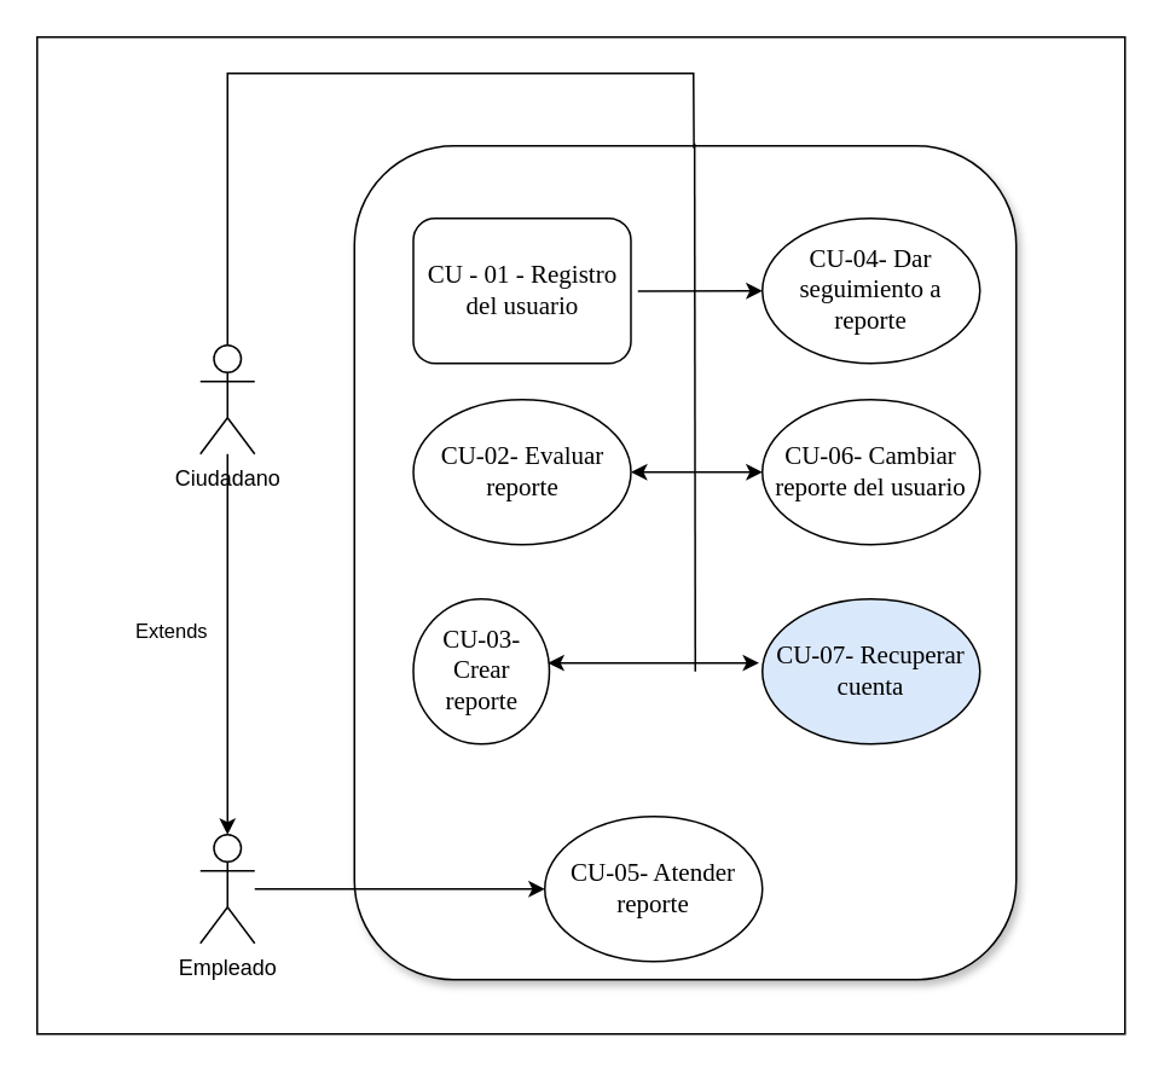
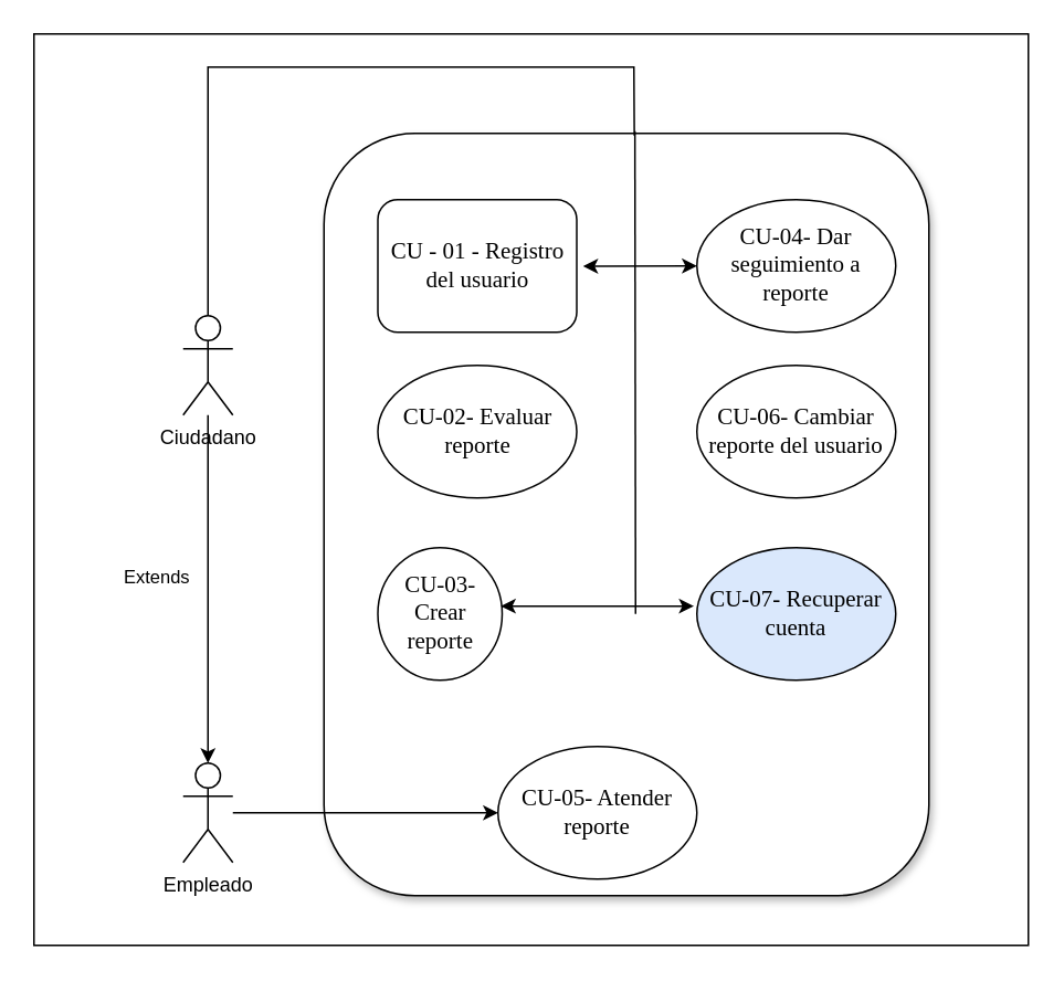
  <mxCell id="0" />
  <mxCell id="1" parent="0" />
  <mxCell id="2" value="" style="rounded=0;whiteSpace=wrap;html=1;" vertex="1" parent="1"><mxGeometry x="20" y="20" width="600" height="550" as="geometry" /></mxCell>
  <mxCell id="3" value="" style="rounded=1;whiteSpace=wrap;html=1;shadow=1;" vertex="1" parent="1"><mxGeometry x="195" y="80" width="365" height="460" as="geometry" /></mxCell>
  <mxCell id="4" value="" style="edgeStyle=orthogonalEdgeStyle;rounded=0;orthogonalLoop=1;jettySize=auto;html=1;entryX=0;entryY=0.5;entryDx=0;entryDy=0;" edge="1" parent="1" source="5" target="13"><mxGeometry relative="1" as="geometry" /></mxCell>
  <mxCell id="5" value="Empleado" style="shape=umlActor;verticalLabelPosition=bottom;verticalAlign=top;html=1;outlineConnect=0;" vertex="1" parent="1"><mxGeometry x="110" y="460" width="30" height="60" as="geometry" /></mxCell>
  <mxCell id="6" style="edgeStyle=orthogonalEdgeStyle;rounded=0;orthogonalLoop=1;jettySize=auto;html=1;" edge="1" parent="1" source="8" target="5"><mxGeometry relative="1" as="geometry" /></mxCell>
  <mxCell id="7" value="Extends" style="edgeLabel;html=1;align=center;verticalAlign=middle;resizable=0;points=[];" vertex="1" connectable="0" parent="6"><mxGeometry x="-0.067" y="-1" relative="1" as="geometry"><mxPoint x="-31" y="-1" as="offset" /></mxGeometry></mxCell>
  <mxCell id="8" value="Ciudadano" style="shape=umlActor;verticalLabelPosition=bottom;verticalAlign=top;html=1;outlineConnect=0;" vertex="1" parent="1"><mxGeometry x="110" y="190" width="30" height="60" as="geometry" /></mxCell>
  <mxCell id="9" value="&lt;font face=&quot;Times New Roman&quot; style=&quot;font-size: 14px;&quot;&gt;CU - 01 - Registro del usuario&lt;/font&gt;" style="whiteSpace=wrap;html=1;rounded=1;" vertex="1" parent="1"><mxGeometry x="227.5" y="120" width="120" height="80" as="geometry" /></mxCell>
  <mxCell id="10" value="&lt;font style=&quot;font-size: 14px;&quot; face=&quot;Times New Roman&quot;&gt;&lt;span style=&quot;color: black;&quot; lang=&quot;ES&quot;&gt;CU-02- Evaluar reporte &lt;/span&gt;&lt;/font&gt;" style="ellipse;whiteSpace=wrap;html=1;" vertex="1" parent="1"><mxGeometry x="227.5" y="220" width="120" height="80" as="geometry" /></mxCell>
  <mxCell id="11" value="&lt;font style=&quot;font-size: 14px;&quot; face=&quot;Times New Roman&quot;&gt;&lt;span style=&quot;color: black;&quot; lang=&quot;ES&quot;&gt;CU-03- Crear reporte &lt;/span&gt;&lt;/font&gt;" style="ellipse;whiteSpace=wrap;html=1;" vertex="1" parent="1"><mxGeometry x="227.5" y="330" width="75" height="80" as="geometry" /></mxCell>
  <mxCell id="12" value="&lt;font face=&quot;Times New Roman&quot; style=&quot;font-size: 14px;&quot;&gt;&lt;span style=&quot;color: black;&quot; lang=&quot;ES&quot;&gt;CU-04- Dar seguimiento a reporte&lt;/span&gt;&lt;/font&gt;" style="ellipse;whiteSpace=wrap;html=1;" vertex="1" parent="1"><mxGeometry x="420" y="120" width="120" height="80" as="geometry" /></mxCell>
  <mxCell id="13" value="&lt;font style=&quot;font-size: 14px;&quot; face=&quot;Times New Roman&quot;&gt;&lt;span style=&quot;color: black;&quot; lang=&quot;ES&quot;&gt;CU-05- Atender reporte &lt;/span&gt;&lt;/font&gt;" style="ellipse;whiteSpace=wrap;html=1;" vertex="1" parent="1"><mxGeometry x="300" y="450" width="120" height="80" as="geometry" /></mxCell>
  <mxCell id="14" value="&lt;font face=&quot;Times New Roman&quot; style=&quot;font-size: 14px;&quot;&gt;&lt;span style=&quot;color: black;&quot; lang=&quot;ES&quot;&gt;CU-06- Cambiar reporte del usuario&lt;/span&gt;&lt;/font&gt;" style="ellipse;whiteSpace=wrap;html=1;" vertex="1" parent="1"><mxGeometry x="420" y="220" width="120" height="80" as="geometry" /></mxCell>
  <mxCell id="15" value="&lt;font style=&quot;font-size: 14px;&quot; face=&quot;Times New Roman&quot;&gt;&lt;span style=&quot;color: black;&quot; lang=&quot;ES&quot;&gt;CU-07- Recuperar cuenta&lt;/span&gt;&lt;/font&gt;" style="ellipse;whiteSpace=wrap;html=1;fillColor=#dae8fc;" vertex="1" parent="1"><mxGeometry x="420" y="330" width="120" height="80" as="geometry" /></mxCell>
  <mxCell id="16" value="" style="endArrow=none;html=1;rounded=0;entryX=0.514;entryY=-0.003;entryDx=0;entryDy=0;entryPerimeter=0;" edge="1" parent="1" target="3"><mxGeometry width="50" height="50" relative="1" as="geometry"><mxPoint x="383" y="370" as="sourcePoint" /><mxPoint x="520" y="240" as="targetPoint" /></mxGeometry></mxCell>
  <mxCell id="17" value="" style="endArrow=none;html=1;rounded=0;exitX=0.5;exitY=0;exitDx=0;exitDy=0;exitPerimeter=0;entryX=0.513;entryY=0.003;entryDx=0;entryDy=0;entryPerimeter=0;" edge="1" parent="1" source="8" target="3"><mxGeometry width="50" height="50" relative="1" as="geometry"><mxPoint x="220" y="200" as="sourcePoint" /><mxPoint x="270" y="150" as="targetPoint" /><Array as="points"><mxPoint x="125" y="40" /><mxPoint x="382" y="40" /></Array></mxGeometry></mxCell>
- <mxCell id="18" value="" style="endArrow=none;startArrow=classic;html=1;rounded=0;entryX=1.032;entryY=0.502;entryDx=0;entryDy=0;entryPerimeter=0;" edge="1" parent="1" source="12" target="9"><mxGeometry width="50" height="50" relative="1" as="geometry"><mxPoint x="220" y="220" as="sourcePoint" /><mxPoint x="270" y="170" as="targetPoint" /></mxGeometry></mxCell>
- <mxCell id="19" value="" style="endArrow=classic;startArrow=classic;html=1;rounded=0;entryX=1;entryY=0.5;entryDx=0;entryDy=0;exitX=0;exitY=0.5;exitDx=0;exitDy=0;" edge="1" parent="1" source="14" target="10"><mxGeometry width="50" height="50" relative="1" as="geometry"><mxPoint x="420" y="280" as="sourcePoint" /><mxPoint x="364" y="280" as="targetPoint" /></mxGeometry></mxCell>
+ <mxCell id="18" value="" style="endArrow=classic;startArrow=classic;html=1;rounded=0;entryX=1.032;entryY=0.502;entryDx=0;entryDy=0;entryPerimeter=0;" edge="1" parent="1" source="12" target="9"><mxGeometry width="50" height="50" relative="1" as="geometry"><mxPoint x="220" y="220" as="sourcePoint" /><mxPoint x="270" y="170" as="targetPoint" /></mxGeometry></mxCell>
  <mxCell id="20" value="" style="endArrow=classic;startArrow=classic;html=1;rounded=0;entryX=0.989;entryY=0.441;entryDx=0;entryDy=0;exitX=-0.015;exitY=0.441;exitDx=0;exitDy=0;entryPerimeter=0;exitPerimeter=0;" edge="1" parent="1" source="15" target="11"><mxGeometry width="50" height="50" relative="1" as="geometry"><mxPoint x="420" y="390" as="sourcePoint" /><mxPoint x="360" y="390" as="targetPoint" /></mxGeometry></mxCell>
